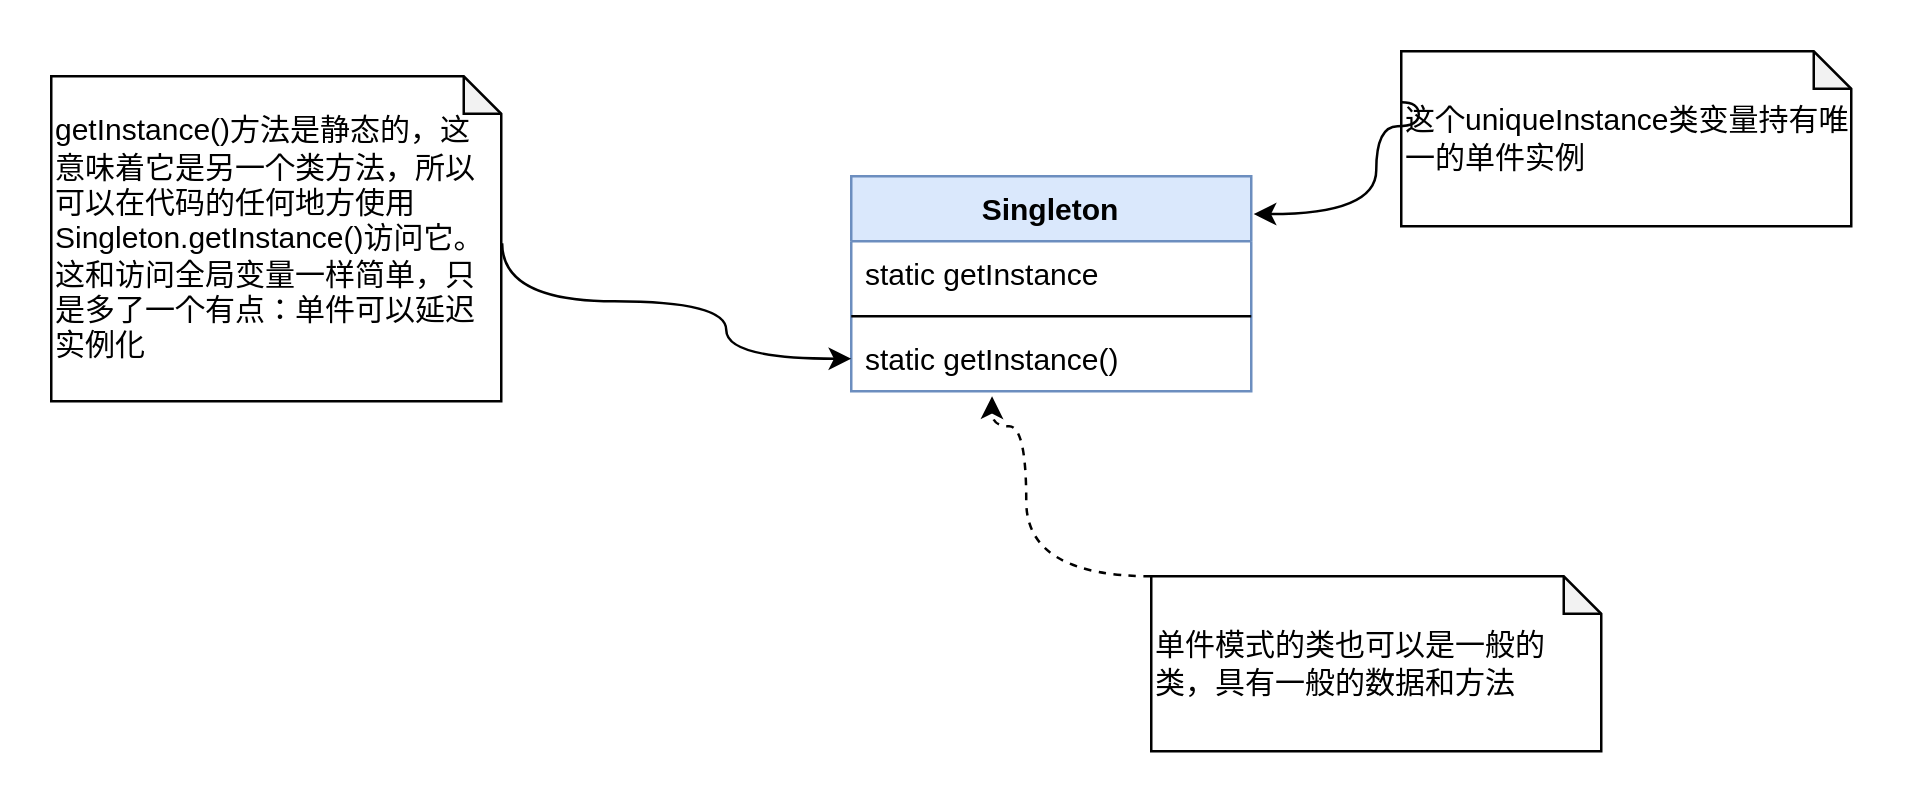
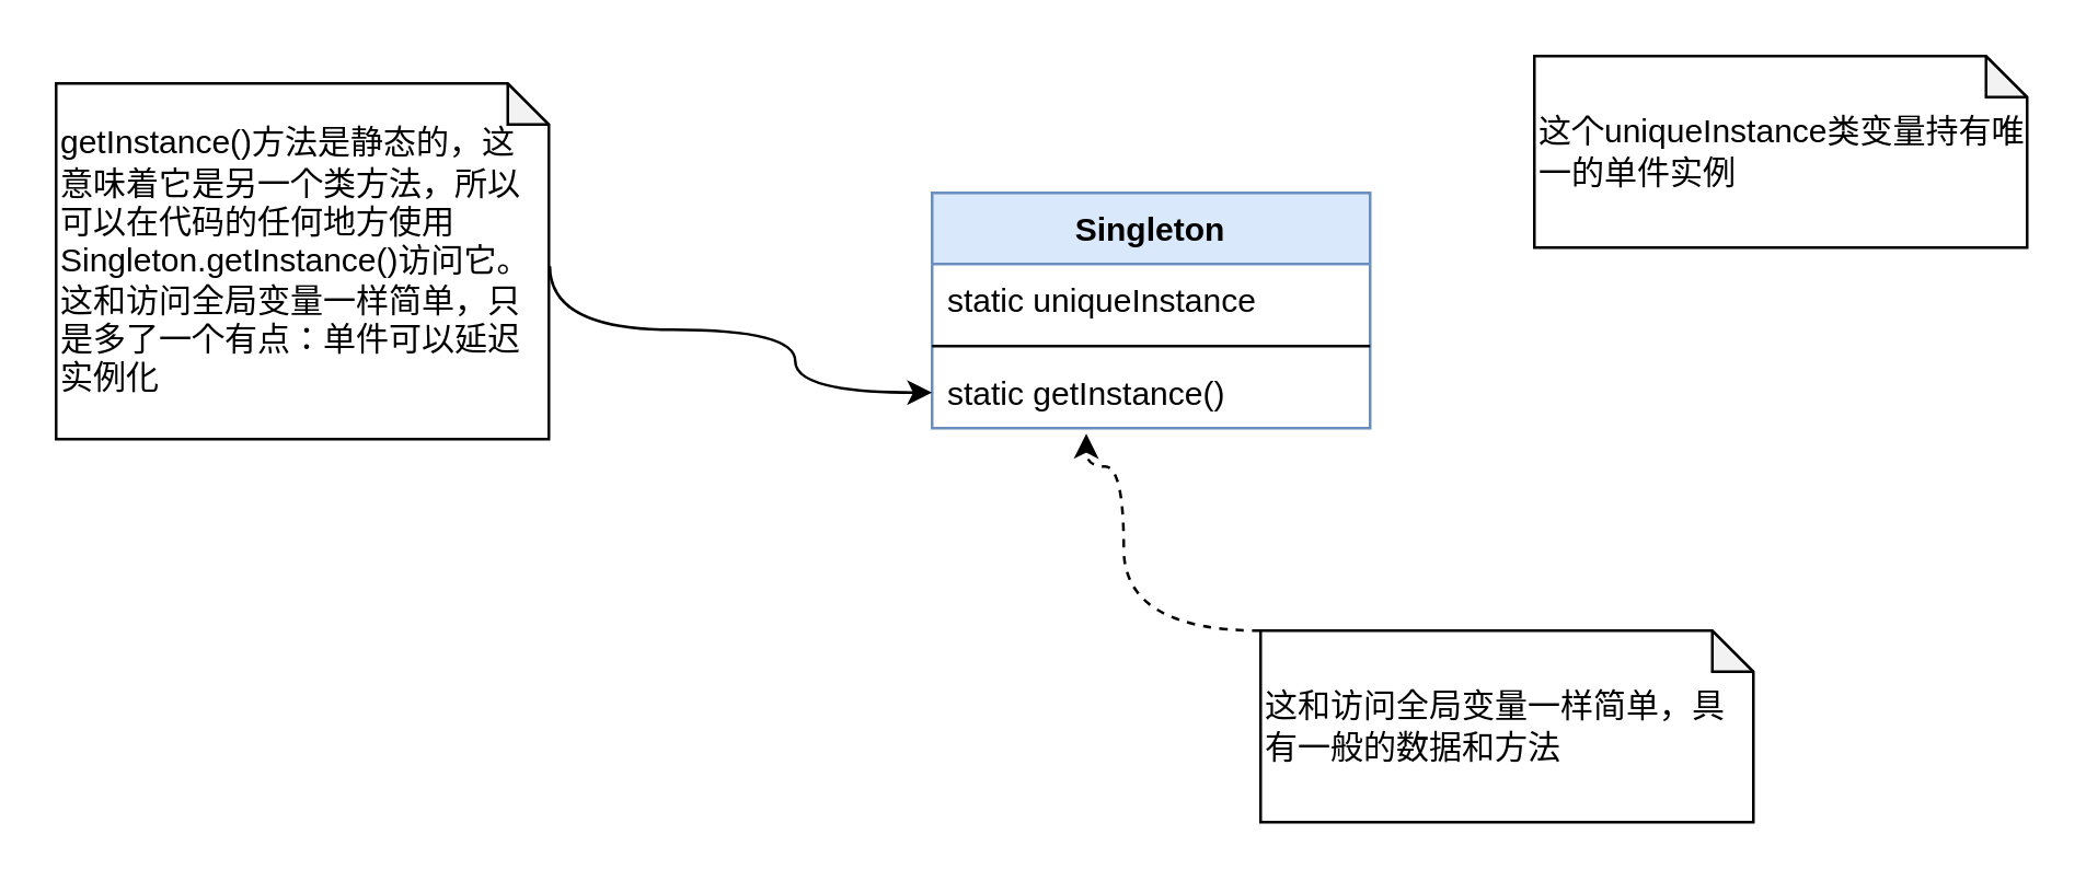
  <mxCell id="0" />
  <mxCell id="1" parent="0" />
  <mxCell id="2" value="Singleton" style="swimlane;fontStyle=1;align=center;verticalAlign=top;childLayout=stackLayout;horizontal=1;startSize=26;horizontalStack=0;resizeParent=1;resizeParentMax=0;resizeLast=0;collapsible=1;marginBottom=0;fillColor=#dae8fc;strokeColor=#6c8ebf;" vertex="1" parent="1"><mxGeometry x="340" y="70" width="160" height="86" as="geometry" /></mxCell>
- <mxCell id="3" value="static getInstance" style="text;strokeColor=none;fillColor=none;align=left;verticalAlign=top;spacingLeft=4;spacingRight=4;overflow=hidden;rotatable=0;points=[[0,0.5],[1,0.5]];portConstraint=eastwest;" vertex="1" parent="2"><mxGeometry y="26" width="160" height="26" as="geometry" /></mxCell>
+ <mxCell id="3" value="static uniqueInstance" style="text;strokeColor=none;fillColor=none;align=left;verticalAlign=top;spacingLeft=4;spacingRight=4;overflow=hidden;rotatable=0;points=[[0,0.5],[1,0.5]];portConstraint=eastwest;" vertex="1" parent="2"><mxGeometry y="26" width="160" height="26" as="geometry" /></mxCell>
  <mxCell id="4" value="" style="line;strokeWidth=1;fillColor=none;align=left;verticalAlign=middle;spacingTop=-1;spacingLeft=3;spacingRight=3;rotatable=0;labelPosition=right;points=[];portConstraint=eastwest;" vertex="1" parent="2"><mxGeometry y="52" width="160" height="8" as="geometry" /></mxCell>
  <mxCell id="5" value="static getInstance()" style="text;strokeColor=none;fillColor=none;align=left;verticalAlign=top;spacingLeft=4;spacingRight=4;overflow=hidden;rotatable=0;points=[[0,0.5],[1,0.5]];portConstraint=eastwest;" vertex="1" parent="2"><mxGeometry y="60" width="160" height="26" as="geometry" /></mxCell>
  <mxCell id="6" value="这个uniqueInstance类变量持有唯一的单件实例" style="shape=note;whiteSpace=wrap;html=1;backgroundOutline=1;darkOpacity=0.05;labelPosition=center;verticalLabelPosition=middle;align=left;verticalAlign=middle;size=15;" vertex="1" parent="1"><mxGeometry x="560" y="20" width="180" height="70" as="geometry" /></mxCell>
- <mxCell id="7" value="" style="curved=1;endArrow=classic;html=1;rounded=0;edgeStyle=orthogonalEdgeStyle;entryX=1.006;entryY=0.176;entryDx=0;entryDy=0;entryPerimeter=0;exitX=0;exitY=0.292;exitDx=0;exitDy=0;exitPerimeter=0;" edge="1" parent="1" source="6" target="2"><mxGeometry width="50" height="50" relative="1" as="geometry"><mxPoint x="567" y="50" as="sourcePoint" /><mxPoint x="550" y="0" as="targetPoint" /><Array as="points"><mxPoint x="567" y="50" /><mxPoint x="550" y="50" /><mxPoint x="550" y="85" /></Array></mxGeometry></mxCell>
  <mxCell id="8" value="getInstance()方法是静态的，这意味着它是另一个类方法，所以可以在代码的任何地方使用Singleton.getInstance()访问它。这和访问全局变量一样简单，只是多了一个有点：单件可以延迟实例化" style="shape=note;whiteSpace=wrap;html=1;backgroundOutline=1;darkOpacity=0.05;labelPosition=center;verticalLabelPosition=middle;align=left;verticalAlign=middle;size=15;" vertex="1" parent="1"><mxGeometry x="20" y="30" width="180" height="130" as="geometry" /></mxCell>
  <mxCell id="9" value="" style="curved=1;endArrow=classic;html=1;rounded=0;edgeStyle=orthogonalEdgeStyle;exitX=1.002;exitY=0.514;exitDx=0;exitDy=0;exitPerimeter=0;entryX=0;entryY=0.5;entryDx=0;entryDy=0;" edge="1" parent="1" source="8" target="5"><mxGeometry width="50" height="50" relative="1" as="geometry"><mxPoint x="240" y="120" as="sourcePoint" /><mxPoint x="290" y="70" as="targetPoint" /><Array as="points"><mxPoint x="200" y="120" /><mxPoint x="290" y="120" /><mxPoint x="290" y="143" /></Array></mxGeometry></mxCell>
- <mxCell id="10" value="单件模式的类也可以是一般的类，具有一般的数据和方法" style="shape=note;whiteSpace=wrap;html=1;backgroundOutline=1;darkOpacity=0.05;labelPosition=center;verticalLabelPosition=middle;align=left;verticalAlign=middle;size=15;" vertex="1" parent="1"><mxGeometry x="460" y="230" width="180" height="70" as="geometry" /></mxCell>
+ <mxCell id="10" value="这和访问全局变量一样简单，具有一般的数据和方法" style="shape=note;whiteSpace=wrap;html=1;backgroundOutline=1;darkOpacity=0.05;labelPosition=center;verticalLabelPosition=middle;align=left;verticalAlign=middle;size=15;" vertex="1" parent="1"><mxGeometry x="460" y="230" width="180" height="70" as="geometry" /></mxCell>
  <mxCell id="11" value="" style="curved=1;endArrow=classic;html=1;rounded=0;edgeStyle=orthogonalEdgeStyle;exitX=0;exitY=0;exitDx=0;exitDy=0;exitPerimeter=0;entryX=0.352;entryY=1.077;entryDx=0;entryDy=0;entryPerimeter=0;dashed=1;" edge="1" parent="1" source="10" target="5"><mxGeometry width="50" height="50" relative="1" as="geometry"><mxPoint x="400" y="230" as="sourcePoint" /><mxPoint x="450" y="180" as="targetPoint" /><Array as="points"><mxPoint x="410" y="230" /><mxPoint x="410" y="170" /><mxPoint x="396" y="170" /></Array></mxGeometry></mxCell>
